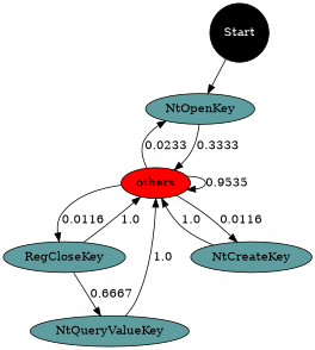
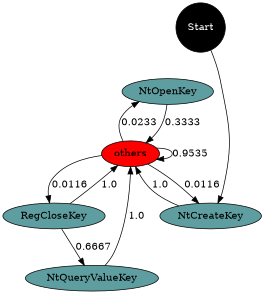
  digraph {
    node [fillcolor=cadetblue style=filled]
    n1 [label=NtOpenKey]
    n2 [fillcolor=red label=others]
    n3 [label=NtCreateKey]
    n4 [label=RegCloseKey]
    n5 [label=NtQueryValueKey]
    Start [fillcolor=black fontcolor=white shape=circle]
    n1 -> n2 [label=0.3333]
    n2 -> n1 [label=0.0233]
    n2 -> n2 [label=0.9535]
    n2 -> n3 [label=0.0116]
    n2 -> n4 [label=0.0116]
    n3 -> n2 [label=1.0]
    n4 -> n2 [label=1.0]
    n4 -> n5 [label=0.6667]
    n5 -> n2 [label=1.0]
-   Start -> n1
+   Start -> n3
  }
